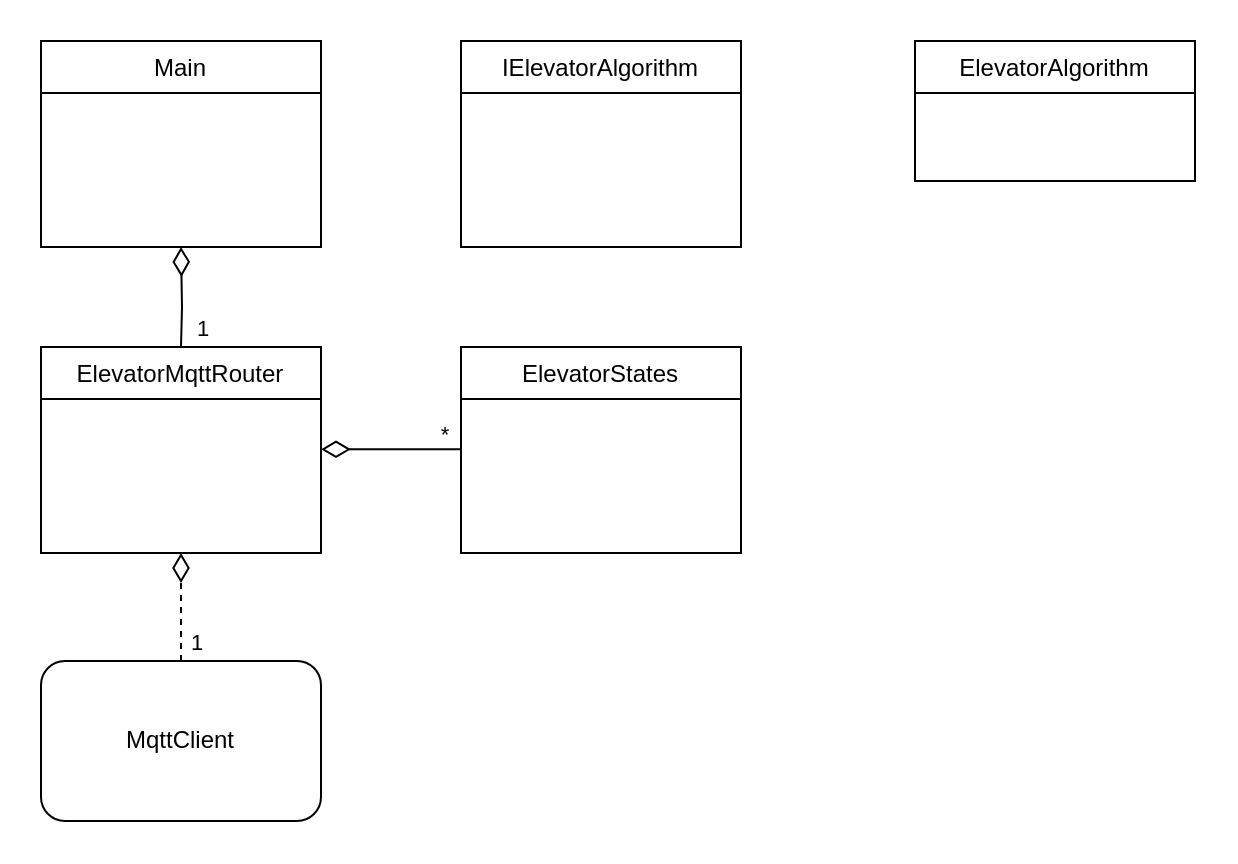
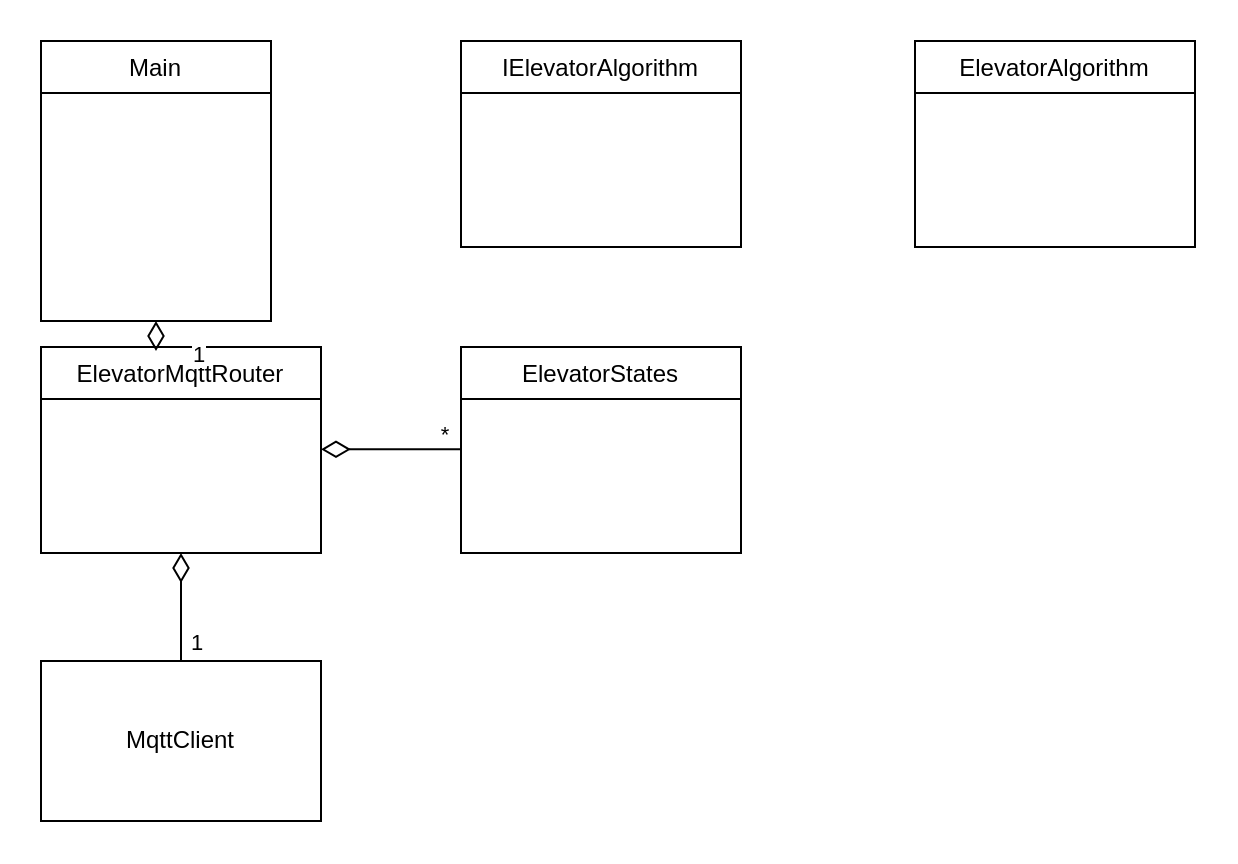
  <mxCell id="0" />
  <mxCell id="1" parent="0" />
- <mxCell id="2" value="Main" style="swimlane;fontStyle=0;align=center;verticalAlign=top;childLayout=stackLayout;horizontal=1;startSize=26;horizontalStack=0;resizeParent=1;resizeLast=0;collapsible=1;marginBottom=0;rounded=0;shadow=0;strokeWidth=1;" parent="1" vertex="1"><mxGeometry x="20" y="20" width="140" height="103" as="geometry"><mxRectangle x="130" y="380" width="160" height="26" as="alternateBounds" /></mxGeometry></mxCell>
+ <mxCell id="2" value="Main" style="swimlane;fontStyle=0;align=center;verticalAlign=top;childLayout=stackLayout;horizontal=1;startSize=26;horizontalStack=0;resizeParent=1;resizeLast=0;collapsible=1;marginBottom=0;rounded=0;shadow=0;strokeWidth=1;" parent="1" vertex="1"><mxGeometry x="20" y="20" width="115" height="140" as="geometry"><mxRectangle x="130" y="380" width="160" height="26" as="alternateBounds" /></mxGeometry></mxCell>
  <mxCell id="3" value="IElevatorAlgorithm" style="swimlane;fontStyle=0;align=center;verticalAlign=top;childLayout=stackLayout;horizontal=1;startSize=26;horizontalStack=0;resizeParent=1;resizeLast=0;collapsible=1;marginBottom=0;rounded=0;shadow=0;strokeWidth=1;" parent="1" vertex="1"><mxGeometry x="230" y="20" width="140" height="103" as="geometry"><mxRectangle x="130" y="380" width="160" height="26" as="alternateBounds" /></mxGeometry></mxCell>
- <mxCell id="4" style="edgeStyle=orthogonalEdgeStyle;rounded=0;orthogonalLoop=1;jettySize=auto;html=1;entryX=0.5;entryY=1;entryDx=0;entryDy=0;endArrow=diamondThin;endFill=0;endSize=12;exitX=0.5;exitY=0;exitDx=0;exitDy=0;dashed=1;" parent="1" target="7" edge="1" source="10"><mxGeometry relative="1" as="geometry"><mxPoint x="135" y="310" as="sourcePoint" /><mxPoint x="45" y="310" as="targetPoint" /></mxGeometry></mxCell>
+ <mxCell id="4" style="edgeStyle=orthogonalEdgeStyle;rounded=0;orthogonalLoop=1;jettySize=auto;html=1;entryX=0.5;entryY=1;entryDx=0;entryDy=0;endArrow=diamondThin;endFill=0;endSize=12;exitX=0.5;exitY=0;exitDx=0;exitDy=0;" parent="1" target="7" edge="1" source="10"><mxGeometry relative="1" as="geometry"><mxPoint x="135" y="310" as="sourcePoint" /><mxPoint x="45" y="310" as="targetPoint" /></mxGeometry></mxCell>
  <mxCell id="5" value="1" style="edgeLabel;html=1;align=center;verticalAlign=middle;resizable=0;points=[];" parent="4" vertex="1" connectable="0"><mxGeometry x="0.782" relative="1" as="geometry"><mxPoint x="7" y="38" as="offset" /></mxGeometry></mxCell>
- <mxCell id="6" value="ElevatorAlgorithm" style="swimlane;fontStyle=0;align=center;verticalAlign=top;childLayout=stackLayout;horizontal=1;startSize=26;horizontalStack=0;resizeParent=1;resizeLast=0;collapsible=1;marginBottom=0;rounded=0;shadow=0;strokeWidth=1;" parent="1" vertex="1"><mxGeometry x="457" y="20" width="140" height="70" as="geometry"><mxRectangle x="130" y="380" width="160" height="26" as="alternateBounds" /></mxGeometry></mxCell>
+ <mxCell id="6" value="ElevatorAlgorithm" style="swimlane;fontStyle=0;align=center;verticalAlign=top;childLayout=stackLayout;horizontal=1;startSize=26;horizontalStack=0;resizeParent=1;resizeLast=0;collapsible=1;marginBottom=0;rounded=0;shadow=0;strokeWidth=1;" parent="1" vertex="1"><mxGeometry x="457" y="20" width="140" height="103" as="geometry"><mxRectangle x="130" y="380" width="160" height="26" as="alternateBounds" /></mxGeometry></mxCell>
  <mxCell id="7" value="ElevatorMqttRouter" style="swimlane;fontStyle=0;align=center;verticalAlign=top;childLayout=stackLayout;horizontal=1;startSize=26;horizontalStack=0;resizeParent=1;resizeLast=0;collapsible=1;marginBottom=0;rounded=0;shadow=0;strokeWidth=1;" parent="1" vertex="1"><mxGeometry x="20" y="173" width="140" height="103" as="geometry"><mxRectangle x="130" y="380" width="160" height="26" as="alternateBounds" /></mxGeometry></mxCell>
  <mxCell id="8" style="edgeStyle=orthogonalEdgeStyle;rounded=0;orthogonalLoop=1;jettySize=auto;html=1;entryX=0.5;entryY=1;entryDx=0;entryDy=0;endArrow=diamondThin;endFill=0;endSize=12;" parent="1" target="2" edge="1"><mxGeometry relative="1" as="geometry"><mxPoint x="90" y="173" as="sourcePoint" /></mxGeometry></mxCell>
  <mxCell id="9" value="1" style="edgeLabel;html=1;align=center;verticalAlign=middle;resizable=0;points=[];" parent="8" vertex="1" connectable="0"><mxGeometry x="-0.64" y="3" relative="1" as="geometry"><mxPoint x="13" as="offset" /></mxGeometry></mxCell>
- <mxCell id="10" value="MqttClient" style="whiteSpace=wrap;html=1;rounded=1;" parent="1" vertex="1"><mxGeometry x="20" y="330" width="140" height="80" as="geometry" /></mxCell>
+ <mxCell id="10" value="MqttClient" style="rounded=0;whiteSpace=wrap;html=1;" parent="1" vertex="1"><mxGeometry x="20" y="330" width="140" height="80" as="geometry" /></mxCell>
  <mxCell id="11" value="ElevatorStates" style="swimlane;fontStyle=0;align=center;verticalAlign=top;childLayout=stackLayout;horizontal=1;startSize=26;horizontalStack=0;resizeParent=1;resizeLast=0;collapsible=1;marginBottom=0;rounded=0;shadow=0;strokeWidth=1;" vertex="1" parent="1"><mxGeometry x="230" y="173" width="140" height="103" as="geometry"><mxRectangle x="130" y="380" width="160" height="26" as="alternateBounds" /></mxGeometry></mxCell>
  <mxCell id="12" style="edgeStyle=orthogonalEdgeStyle;rounded=0;orthogonalLoop=1;jettySize=auto;html=1;entryX=0;entryY=0.5;entryDx=0;entryDy=0;endArrow=none;endFill=0;endSize=10;startArrow=diamondThin;startFill=0;startSize=12;" edge="1" parent="1"><mxGeometry relative="1" as="geometry"><mxPoint x="160" y="224.16" as="sourcePoint" /><mxPoint x="230" y="224.16" as="targetPoint" /></mxGeometry></mxCell>
  <mxCell id="13" value="*" style="edgeLabel;html=1;align=center;verticalAlign=middle;resizable=0;points=[];" vertex="1" connectable="0" parent="12"><mxGeometry x="-0.633" y="-1" relative="1" as="geometry"><mxPoint x="48" y="-9" as="offset" /></mxGeometry></mxCell>
